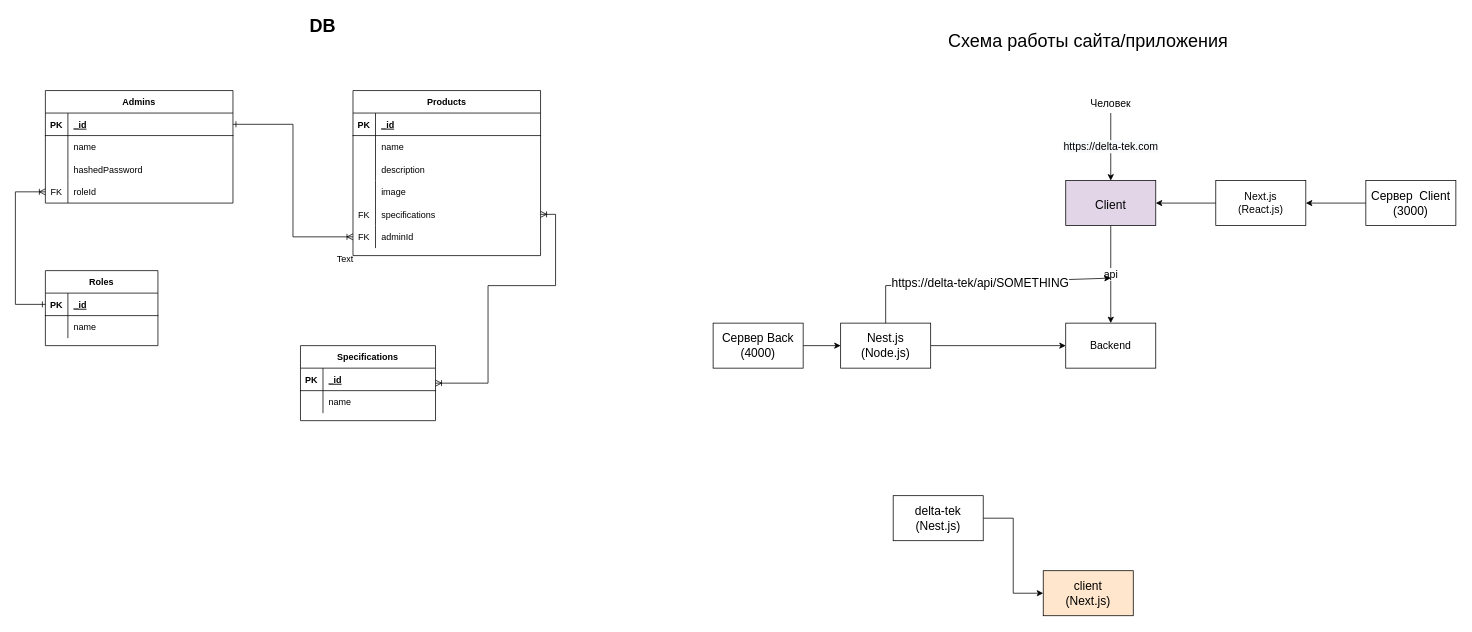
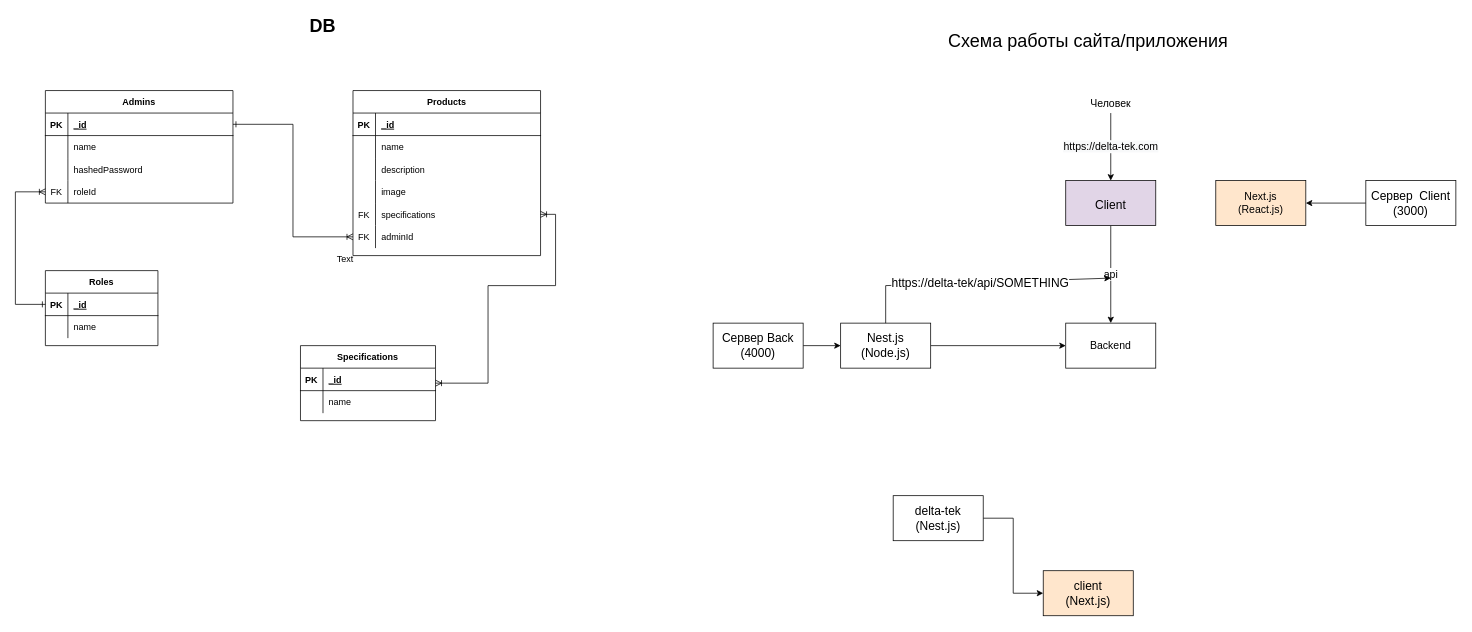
  <mxCell id="0" />
  <mxCell id="1" parent="0" />
  <mxCell id="2" value="Admins" style="shape=table;startSize=30;container=1;collapsible=1;childLayout=tableLayout;fixedRows=1;rowLines=0;fontStyle=1;align=center;resizeLast=1;" parent="1" vertex="1"><mxGeometry x="60" y="120" width="250" height="150" as="geometry"><mxRectangle x="89" y="140" width="100" height="30" as="alternateBounds" /></mxGeometry></mxCell>
  <mxCell id="3" value="" style="shape=partialRectangle;collapsible=0;dropTarget=0;pointerEvents=0;fillColor=none;points=[[0,0.5],[1,0.5]];portConstraint=eastwest;top=0;left=0;right=0;bottom=1;" parent="2" vertex="1"><mxGeometry y="30" width="250" height="30" as="geometry" /></mxCell>
  <mxCell id="4" value="PK" style="shape=partialRectangle;overflow=hidden;connectable=0;fillColor=none;top=0;left=0;bottom=0;right=0;fontStyle=1;" parent="3" vertex="1"><mxGeometry width="30" height="30" as="geometry"><mxRectangle width="30" height="30" as="alternateBounds" /></mxGeometry></mxCell>
  <mxCell id="5" value="_id" style="shape=partialRectangle;overflow=hidden;connectable=0;fillColor=none;top=0;left=0;bottom=0;right=0;align=left;spacingLeft=6;fontStyle=5;" parent="3" vertex="1"><mxGeometry x="30" width="220" height="30" as="geometry"><mxRectangle width="220" height="30" as="alternateBounds" /></mxGeometry></mxCell>
  <mxCell id="6" value="" style="shape=partialRectangle;collapsible=0;dropTarget=0;pointerEvents=0;fillColor=none;points=[[0,0.5],[1,0.5]];portConstraint=eastwest;top=0;left=0;right=0;bottom=0;" parent="2" vertex="1"><mxGeometry y="60" width="250" height="30" as="geometry" /></mxCell>
  <mxCell id="7" value="" style="shape=partialRectangle;overflow=hidden;connectable=0;fillColor=none;top=0;left=0;bottom=0;right=0;" parent="6" vertex="1"><mxGeometry width="30" height="30" as="geometry"><mxRectangle width="30" height="30" as="alternateBounds" /></mxGeometry></mxCell>
  <mxCell id="8" value="name" style="shape=partialRectangle;overflow=hidden;connectable=0;fillColor=none;top=0;left=0;bottom=0;right=0;align=left;spacingLeft=6;" parent="6" vertex="1"><mxGeometry x="30" width="220" height="30" as="geometry"><mxRectangle width="220" height="30" as="alternateBounds" /></mxGeometry></mxCell>
  <mxCell id="9" value="" style="shape=partialRectangle;collapsible=0;dropTarget=0;pointerEvents=0;fillColor=none;top=0;left=0;bottom=0;right=0;points=[[0,0.5],[1,0.5]];portConstraint=eastwest;" parent="2" vertex="1"><mxGeometry y="90" width="250" height="30" as="geometry" /></mxCell>
  <mxCell id="10" value="" style="shape=partialRectangle;connectable=0;fillColor=none;top=0;left=0;bottom=0;right=0;editable=1;overflow=hidden;" parent="9" vertex="1"><mxGeometry width="30" height="30" as="geometry"><mxRectangle width="30" height="30" as="alternateBounds" /></mxGeometry></mxCell>
  <mxCell id="11" value="hashedPassword" style="shape=partialRectangle;connectable=0;fillColor=none;top=0;left=0;bottom=0;right=0;align=left;spacingLeft=6;overflow=hidden;" parent="9" vertex="1"><mxGeometry x="30" width="220" height="30" as="geometry"><mxRectangle width="220" height="30" as="alternateBounds" /></mxGeometry></mxCell>
  <mxCell id="12" value="" style="shape=partialRectangle;collapsible=0;dropTarget=0;pointerEvents=0;fillColor=none;top=0;left=0;bottom=0;right=0;points=[[0,0.5],[1,0.5]];portConstraint=eastwest;" parent="2" vertex="1"><mxGeometry y="120" width="250" height="30" as="geometry" /></mxCell>
  <mxCell id="13" value="FK" style="shape=partialRectangle;connectable=0;fillColor=none;top=0;left=0;bottom=0;right=0;fontStyle=0;overflow=hidden;" parent="12" vertex="1"><mxGeometry width="30" height="30" as="geometry"><mxRectangle width="30" height="30" as="alternateBounds" /></mxGeometry></mxCell>
  <mxCell id="14" value="roleId" style="shape=partialRectangle;connectable=0;fillColor=none;top=0;left=0;bottom=0;right=0;align=left;spacingLeft=6;fontStyle=0;overflow=hidden;" parent="12" vertex="1"><mxGeometry x="30" width="220" height="30" as="geometry"><mxRectangle width="220" height="30" as="alternateBounds" /></mxGeometry></mxCell>
  <mxCell id="15" value="Products" style="shape=table;startSize=30;container=1;collapsible=1;childLayout=tableLayout;fixedRows=1;rowLines=0;fontStyle=1;align=center;resizeLast=1;" parent="1" vertex="1"><mxGeometry x="470" y="120" width="250" height="220" as="geometry" /></mxCell>
  <mxCell id="16" value="" style="shape=partialRectangle;collapsible=0;dropTarget=0;pointerEvents=0;fillColor=none;top=0;left=0;bottom=1;right=0;points=[[0,0.5],[1,0.5]];portConstraint=eastwest;" parent="15" vertex="1"><mxGeometry y="30" width="250" height="30" as="geometry" /></mxCell>
  <mxCell id="17" value="PK" style="shape=partialRectangle;connectable=0;fillColor=none;top=0;left=0;bottom=0;right=0;fontStyle=1;overflow=hidden;" parent="16" vertex="1"><mxGeometry width="30" height="30" as="geometry"><mxRectangle width="30" height="30" as="alternateBounds" /></mxGeometry></mxCell>
  <mxCell id="18" value="_id" style="shape=partialRectangle;connectable=0;fillColor=none;top=0;left=0;bottom=0;right=0;align=left;spacingLeft=6;fontStyle=5;overflow=hidden;" parent="16" vertex="1"><mxGeometry x="30" width="220" height="30" as="geometry"><mxRectangle width="220" height="30" as="alternateBounds" /></mxGeometry></mxCell>
  <mxCell id="19" value="" style="shape=partialRectangle;collapsible=0;dropTarget=0;pointerEvents=0;fillColor=none;top=0;left=0;bottom=0;right=0;points=[[0,0.5],[1,0.5]];portConstraint=eastwest;" parent="15" vertex="1"><mxGeometry y="60" width="250" height="30" as="geometry" /></mxCell>
  <mxCell id="20" value="" style="shape=partialRectangle;connectable=0;fillColor=none;top=0;left=0;bottom=0;right=0;editable=1;overflow=hidden;" parent="19" vertex="1"><mxGeometry width="30" height="30" as="geometry"><mxRectangle width="30" height="30" as="alternateBounds" /></mxGeometry></mxCell>
  <mxCell id="21" value="name" style="shape=partialRectangle;connectable=0;fillColor=none;top=0;left=0;bottom=0;right=0;align=left;spacingLeft=6;overflow=hidden;" parent="19" vertex="1"><mxGeometry x="30" width="220" height="30" as="geometry"><mxRectangle width="220" height="30" as="alternateBounds" /></mxGeometry></mxCell>
  <mxCell id="22" value="" style="shape=partialRectangle;collapsible=0;dropTarget=0;pointerEvents=0;fillColor=none;top=0;left=0;bottom=0;right=0;points=[[0,0.5],[1,0.5]];portConstraint=eastwest;" parent="15" vertex="1"><mxGeometry y="90" width="250" height="30" as="geometry" /></mxCell>
  <mxCell id="23" value="" style="shape=partialRectangle;connectable=0;fillColor=none;top=0;left=0;bottom=0;right=0;editable=1;overflow=hidden;" parent="22" vertex="1"><mxGeometry width="30" height="30" as="geometry"><mxRectangle width="30" height="30" as="alternateBounds" /></mxGeometry></mxCell>
  <mxCell id="24" value="description" style="shape=partialRectangle;connectable=0;fillColor=none;top=0;left=0;bottom=0;right=0;align=left;spacingLeft=6;overflow=hidden;" parent="22" vertex="1"><mxGeometry x="30" width="220" height="30" as="geometry"><mxRectangle width="220" height="30" as="alternateBounds" /></mxGeometry></mxCell>
  <mxCell id="25" value="" style="shape=partialRectangle;collapsible=0;dropTarget=0;pointerEvents=0;fillColor=none;top=0;left=0;bottom=0;right=0;points=[[0,0.5],[1,0.5]];portConstraint=eastwest;" parent="15" vertex="1"><mxGeometry y="120" width="250" height="30" as="geometry" /></mxCell>
  <mxCell id="26" value="" style="shape=partialRectangle;connectable=0;fillColor=none;top=0;left=0;bottom=0;right=0;editable=1;overflow=hidden;" parent="25" vertex="1"><mxGeometry width="30" height="30" as="geometry"><mxRectangle width="30" height="30" as="alternateBounds" /></mxGeometry></mxCell>
  <mxCell id="27" value="image" style="shape=partialRectangle;connectable=0;fillColor=none;top=0;left=0;bottom=0;right=0;align=left;spacingLeft=6;overflow=hidden;" parent="25" vertex="1"><mxGeometry x="30" width="220" height="30" as="geometry"><mxRectangle width="220" height="30" as="alternateBounds" /></mxGeometry></mxCell>
  <mxCell id="28" value="" style="shape=partialRectangle;collapsible=0;dropTarget=0;pointerEvents=0;fillColor=none;top=0;left=0;bottom=0;right=0;points=[[0,0.5],[1,0.5]];portConstraint=eastwest;" parent="15" vertex="1"><mxGeometry y="150" width="250" height="30" as="geometry" /></mxCell>
  <mxCell id="29" value="FK" style="shape=partialRectangle;connectable=0;fillColor=none;top=0;left=0;bottom=0;right=0;fontStyle=0;overflow=hidden;" parent="28" vertex="1"><mxGeometry width="30" height="30" as="geometry"><mxRectangle width="30" height="30" as="alternateBounds" /></mxGeometry></mxCell>
  <mxCell id="30" value="specifications" style="shape=partialRectangle;connectable=0;fillColor=none;top=0;left=0;bottom=0;right=0;align=left;spacingLeft=6;fontStyle=0;overflow=hidden;" parent="28" vertex="1"><mxGeometry x="30" width="220" height="30" as="geometry"><mxRectangle width="220" height="30" as="alternateBounds" /></mxGeometry></mxCell>
  <mxCell id="31" value="" style="shape=partialRectangle;collapsible=0;dropTarget=0;pointerEvents=0;fillColor=none;top=0;left=0;bottom=0;right=0;points=[[0,0.5],[1,0.5]];portConstraint=eastwest;" parent="15" vertex="1"><mxGeometry y="180" width="250" height="30" as="geometry" /></mxCell>
  <mxCell id="32" value="FK" style="shape=partialRectangle;connectable=0;fillColor=none;top=0;left=0;bottom=0;right=0;fontStyle=0;overflow=hidden;" parent="31" vertex="1"><mxGeometry width="30" height="30" as="geometry"><mxRectangle width="30" height="30" as="alternateBounds" /></mxGeometry></mxCell>
  <mxCell id="33" value="adminId" style="shape=partialRectangle;connectable=0;fillColor=none;top=0;left=0;bottom=0;right=0;align=left;spacingLeft=6;fontStyle=0;overflow=hidden;" parent="31" vertex="1"><mxGeometry x="30" width="220" height="30" as="geometry"><mxRectangle width="220" height="30" as="alternateBounds" /></mxGeometry></mxCell>
  <mxCell id="34" style="edgeStyle=orthogonalEdgeStyle;rounded=0;orthogonalLoop=1;jettySize=auto;html=1;entryX=0;entryY=0.5;entryDx=0;entryDy=0;startArrow=ERone;startFill=0;endArrow=ERoneToMany;endFill=0;exitX=0;exitY=0.5;exitDx=0;exitDy=0;" parent="1" source="36" target="12" edge="1"><mxGeometry relative="1" as="geometry"><Array as="points"><mxPoint x="20" y="405" /><mxPoint x="20" y="255" /></Array></mxGeometry></mxCell>
  <mxCell id="35" value="Roles" style="shape=table;startSize=30;container=1;collapsible=1;childLayout=tableLayout;fixedRows=1;rowLines=0;fontStyle=1;align=center;resizeLast=1;" parent="1" vertex="1"><mxGeometry x="60" y="360" width="150" height="100" as="geometry" /></mxCell>
  <mxCell id="36" value="" style="shape=partialRectangle;collapsible=0;dropTarget=0;pointerEvents=0;fillColor=none;top=0;left=0;bottom=1;right=0;points=[[0,0.5],[1,0.5]];portConstraint=eastwest;" parent="35" vertex="1"><mxGeometry y="30" width="150" height="30" as="geometry" /></mxCell>
  <mxCell id="37" value="PK" style="shape=partialRectangle;connectable=0;fillColor=none;top=0;left=0;bottom=0;right=0;fontStyle=1;overflow=hidden;" parent="36" vertex="1"><mxGeometry width="30" height="30" as="geometry"><mxRectangle width="30" height="30" as="alternateBounds" /></mxGeometry></mxCell>
  <mxCell id="38" value="_id" style="shape=partialRectangle;connectable=0;fillColor=none;top=0;left=0;bottom=0;right=0;align=left;spacingLeft=6;fontStyle=5;overflow=hidden;" parent="36" vertex="1"><mxGeometry x="30" width="120" height="30" as="geometry"><mxRectangle width="120" height="30" as="alternateBounds" /></mxGeometry></mxCell>
  <mxCell id="39" value="" style="shape=partialRectangle;collapsible=0;dropTarget=0;pointerEvents=0;fillColor=none;top=0;left=0;bottom=0;right=0;points=[[0,0.5],[1,0.5]];portConstraint=eastwest;" parent="35" vertex="1"><mxGeometry y="60" width="150" height="30" as="geometry" /></mxCell>
  <mxCell id="40" value="" style="shape=partialRectangle;connectable=0;fillColor=none;top=0;left=0;bottom=0;right=0;editable=1;overflow=hidden;" parent="39" vertex="1"><mxGeometry width="30" height="30" as="geometry"><mxRectangle width="30" height="30" as="alternateBounds" /></mxGeometry></mxCell>
  <mxCell id="41" value="name" style="shape=partialRectangle;connectable=0;fillColor=none;top=0;left=0;bottom=0;right=0;align=left;spacingLeft=6;overflow=hidden;" parent="39" vertex="1"><mxGeometry x="30" width="120" height="30" as="geometry"><mxRectangle width="120" height="30" as="alternateBounds" /></mxGeometry></mxCell>
  <mxCell id="42" style="edgeStyle=orthogonalEdgeStyle;rounded=0;orthogonalLoop=1;jettySize=auto;html=1;entryX=1;entryY=0.5;entryDx=0;entryDy=0;startArrow=ERoneToMany;startFill=0;endArrow=ERoneToMany;endFill=0;" parent="1" source="43" target="28" edge="1"><mxGeometry relative="1" as="geometry"><Array as="points"><mxPoint x="650" y="510" /><mxPoint x="650" y="380" /><mxPoint x="740" y="380" /><mxPoint x="740" y="285" /></Array></mxGeometry></mxCell>
  <mxCell id="43" value="Specifications" style="shape=table;startSize=30;container=1;collapsible=1;childLayout=tableLayout;fixedRows=1;rowLines=0;fontStyle=1;align=center;resizeLast=1;" parent="1" vertex="1"><mxGeometry x="400" y="460" width="180" height="100" as="geometry" /></mxCell>
  <mxCell id="44" value="" style="shape=partialRectangle;collapsible=0;dropTarget=0;pointerEvents=0;fillColor=none;top=0;left=0;bottom=1;right=0;points=[[0,0.5],[1,0.5]];portConstraint=eastwest;" parent="43" vertex="1"><mxGeometry y="30" width="180" height="30" as="geometry" /></mxCell>
  <mxCell id="45" value="PK" style="shape=partialRectangle;connectable=0;fillColor=none;top=0;left=0;bottom=0;right=0;fontStyle=1;overflow=hidden;" parent="44" vertex="1"><mxGeometry width="30" height="30" as="geometry"><mxRectangle width="30" height="30" as="alternateBounds" /></mxGeometry></mxCell>
  <mxCell id="46" value="_id" style="shape=partialRectangle;connectable=0;fillColor=none;top=0;left=0;bottom=0;right=0;align=left;spacingLeft=6;fontStyle=5;overflow=hidden;" parent="44" vertex="1"><mxGeometry x="30" width="150" height="30" as="geometry"><mxRectangle width="150" height="30" as="alternateBounds" /></mxGeometry></mxCell>
  <mxCell id="47" value="" style="shape=partialRectangle;collapsible=0;dropTarget=0;pointerEvents=0;fillColor=none;top=0;left=0;bottom=0;right=0;points=[[0,0.5],[1,0.5]];portConstraint=eastwest;" parent="43" vertex="1"><mxGeometry y="60" width="180" height="30" as="geometry" /></mxCell>
  <mxCell id="48" value="" style="shape=partialRectangle;connectable=0;fillColor=none;top=0;left=0;bottom=0;right=0;editable=1;overflow=hidden;" parent="47" vertex="1"><mxGeometry width="30" height="30" as="geometry"><mxRectangle width="30" height="30" as="alternateBounds" /></mxGeometry></mxCell>
  <mxCell id="49" value="name" style="shape=partialRectangle;connectable=0;fillColor=none;top=0;left=0;bottom=0;right=0;align=left;spacingLeft=6;overflow=hidden;" parent="47" vertex="1"><mxGeometry x="30" width="150" height="30" as="geometry"><mxRectangle width="150" height="30" as="alternateBounds" /></mxGeometry></mxCell>
  <mxCell id="50" style="edgeStyle=orthogonalEdgeStyle;rounded=0;orthogonalLoop=1;jettySize=auto;html=1;exitX=1;exitY=0.5;exitDx=0;exitDy=0;endArrow=ERoneToMany;endFill=0;startArrow=ERone;startFill=0;" parent="1" source="3" target="31" edge="1"><mxGeometry relative="1" as="geometry" /></mxCell>
  <mxCell id="51" value="Text" style="text;html=1;strokeColor=none;fillColor=none;align=center;verticalAlign=middle;whiteSpace=wrap;rounded=0;" vertex="1" parent="1"><mxGeometry x="430" y="330" width="60" height="30" as="geometry" /></mxCell>
  <mxCell id="52" value="&lt;b&gt;&lt;font style=&quot;font-size: 24px&quot;&gt;DB&lt;/font&gt;&lt;/b&gt;" style="text;html=1;strokeColor=none;fillColor=none;align=center;verticalAlign=middle;whiteSpace=wrap;rounded=0;" vertex="1" parent="1"><mxGeometry x="400" y="20" width="60" height="30" as="geometry" /></mxCell>
  <mxCell id="53" value="api" style="edgeStyle=orthogonalEdgeStyle;rounded=0;orthogonalLoop=1;jettySize=auto;html=1;fontSize=14;" edge="1" parent="1" source="54" target="60"><mxGeometry relative="1" as="geometry" /></mxCell>
  <mxCell id="54" value="&lt;font style=&quot;font-size: 16px&quot;&gt;Client&lt;/font&gt;" style="rounded=0;whiteSpace=wrap;html=1;fontSize=24;fillColor=#e1d5e7;" vertex="1" parent="1"><mxGeometry x="1420" y="240" width="120" height="60" as="geometry" /></mxCell>
  <mxCell id="55" value="Схема работы сайта/приложения" style="text;html=1;strokeColor=none;fillColor=none;align=center;verticalAlign=middle;whiteSpace=wrap;rounded=0;fontSize=24;" vertex="1" parent="1"><mxGeometry x="1260" y="40" width="380" height="30" as="geometry" /></mxCell>
  <mxCell id="56" value="&lt;span style=&quot;color: rgb(0 , 0 , 0) ; font-family: &amp;#34;helvetica&amp;#34; ; font-size: 14px ; font-style: normal ; font-weight: 400 ; letter-spacing: normal ; text-align: center ; text-indent: 0px ; text-transform: none ; word-spacing: 0px ; background-color: rgb(248 , 249 , 250) ; display: inline ; float: none&quot;&gt;https://delta-tek.com&lt;/span&gt;" style="edgeStyle=orthogonalEdgeStyle;rounded=0;orthogonalLoop=1;jettySize=auto;html=1;fontSize=14;" edge="1" parent="1" source="57" target="54"><mxGeometry relative="1" as="geometry" /></mxCell>
  <mxCell id="57" value="&lt;font style=&quot;font-size: 14px&quot;&gt;Человек&lt;/font&gt;" style="text;html=1;strokeColor=none;fillColor=none;align=center;verticalAlign=middle;whiteSpace=wrap;rounded=0;fontSize=24;" vertex="1" parent="1"><mxGeometry x="1400" y="120" width="160" height="30" as="geometry" /></mxCell>
- <mxCell id="58" value="" style="edgeStyle=orthogonalEdgeStyle;rounded=0;orthogonalLoop=1;jettySize=auto;html=1;fontSize=14;" edge="1" parent="1" source="59" target="54"><mxGeometry relative="1" as="geometry" /></mxCell>
- <mxCell id="59" value="Next.js&lt;br&gt;(React.js)" style="rounded=0;whiteSpace=wrap;html=1;fontSize=14;" vertex="1" parent="1"><mxGeometry x="1620" y="240" width="120" height="60" as="geometry" /></mxCell>
+ <mxCell id="59" value="Next.js&lt;br&gt;(React.js)" style="rounded=0;whiteSpace=wrap;html=1;fontSize=14;fillColor=#ffe6cc;" vertex="1" parent="1"><mxGeometry x="1620" y="240" width="120" height="60" as="geometry" /></mxCell>
  <mxCell id="60" value="Backend" style="rounded=0;whiteSpace=wrap;html=1;fontSize=14;" vertex="1" parent="1"><mxGeometry x="1420" y="430" width="120" height="60" as="geometry" /></mxCell>
  <mxCell id="61" value="" style="edgeStyle=orthogonalEdgeStyle;rounded=0;orthogonalLoop=1;jettySize=auto;html=1;fontSize=16;" edge="1" parent="1" source="62" target="60"><mxGeometry relative="1" as="geometry" /></mxCell>
  <mxCell id="62" value="Nest.js&lt;br&gt;(Node.js)" style="rounded=0;whiteSpace=wrap;html=1;fontSize=16;" vertex="1" parent="1"><mxGeometry x="1120" y="430" width="120" height="60" as="geometry" /></mxCell>
  <mxCell id="63" value="" style="edgeStyle=orthogonalEdgeStyle;rounded=0;orthogonalLoop=1;jettySize=auto;html=1;fontSize=16;" edge="1" parent="1" source="64" target="59"><mxGeometry relative="1" as="geometry" /></mxCell>
  <mxCell id="64" value="Сервер&amp;nbsp; Client&lt;br&gt;(3000)" style="rounded=0;whiteSpace=wrap;html=1;fontSize=16;" vertex="1" parent="1"><mxGeometry x="1820" y="240" width="120" height="60" as="geometry" /></mxCell>
  <mxCell id="65" value="" style="edgeStyle=orthogonalEdgeStyle;rounded=0;orthogonalLoop=1;jettySize=auto;html=1;fontSize=16;" edge="1" parent="1" source="66" target="62"><mxGeometry relative="1" as="geometry" /></mxCell>
  <mxCell id="66" value="Сервер Back&lt;br&gt;(4000)" style="rounded=0;whiteSpace=wrap;html=1;fontSize=16;" vertex="1" parent="1"><mxGeometry x="950" y="430" width="120" height="60" as="geometry" /></mxCell>
  <mxCell id="67" value="" style="endArrow=classic;html=1;rounded=0;fontSize=16;exitX=0.5;exitY=0;exitDx=0;exitDy=0;" edge="1" parent="1" source="62"><mxGeometry width="50" height="50" relative="1" as="geometry"><mxPoint x="1370" y="350" as="sourcePoint" /><mxPoint x="1480" y="370" as="targetPoint" /><Array as="points"><mxPoint x="1180" y="380" /></Array></mxGeometry></mxCell>
  <mxCell id="68" value="https://delta-tek/api/SOMETHING" style="edgeLabel;html=1;align=center;verticalAlign=middle;resizable=0;points=[];fontSize=16;" vertex="1" connectable="0" parent="67"><mxGeometry x="0.008" y="-1" relative="1" as="geometry"><mxPoint as="offset" /></mxGeometry></mxCell>
  <mxCell id="69" style="edgeStyle=orthogonalEdgeStyle;rounded=0;orthogonalLoop=1;jettySize=auto;html=1;entryX=0;entryY=0.5;entryDx=0;entryDy=0;fontSize=16;" edge="1" parent="1" source="70" target="71"><mxGeometry relative="1" as="geometry" /></mxCell>
  <mxCell id="70" value="delta-tek&lt;br&gt;(Nest.js)" style="rounded=0;whiteSpace=wrap;html=1;fontSize=16;" vertex="1" parent="1"><mxGeometry x="1190" y="660" width="120" height="60" as="geometry" /></mxCell>
  <mxCell id="71" value="client&lt;br&gt;(Next.js)" style="rounded=0;whiteSpace=wrap;html=1;fontSize=16;fillColor=#ffe6cc;" vertex="1" parent="1"><mxGeometry x="1390" y="760" width="120" height="60" as="geometry" /></mxCell>
